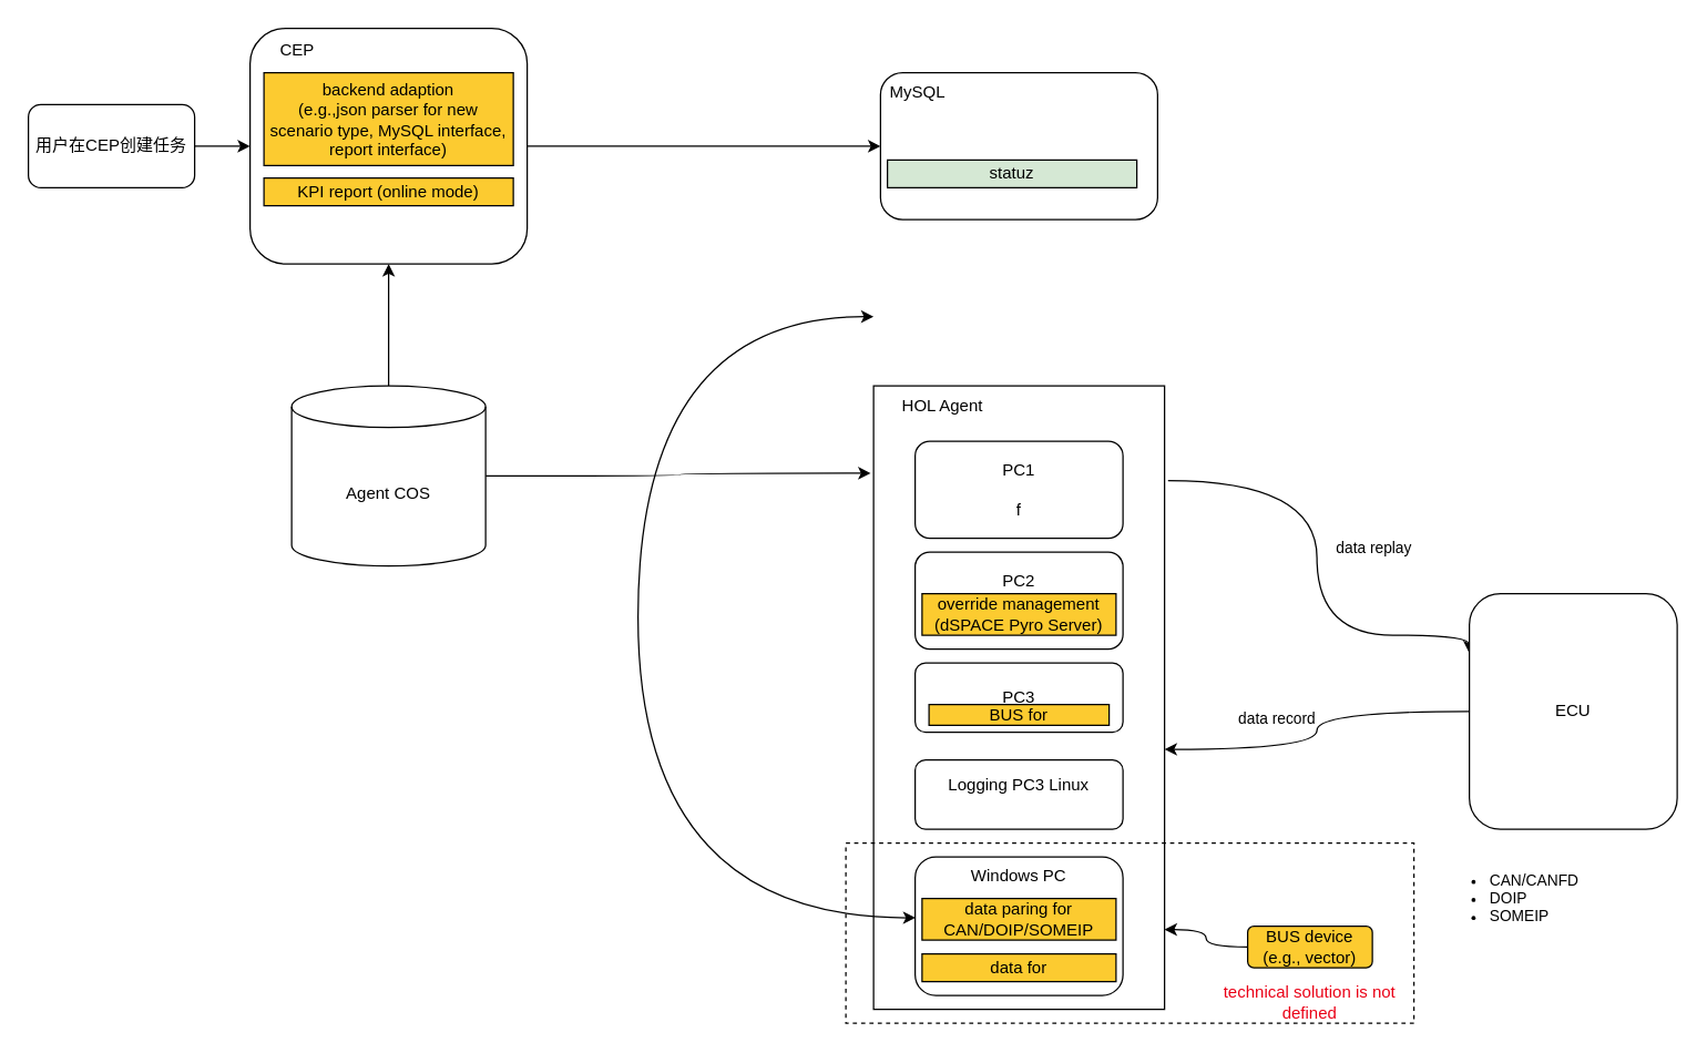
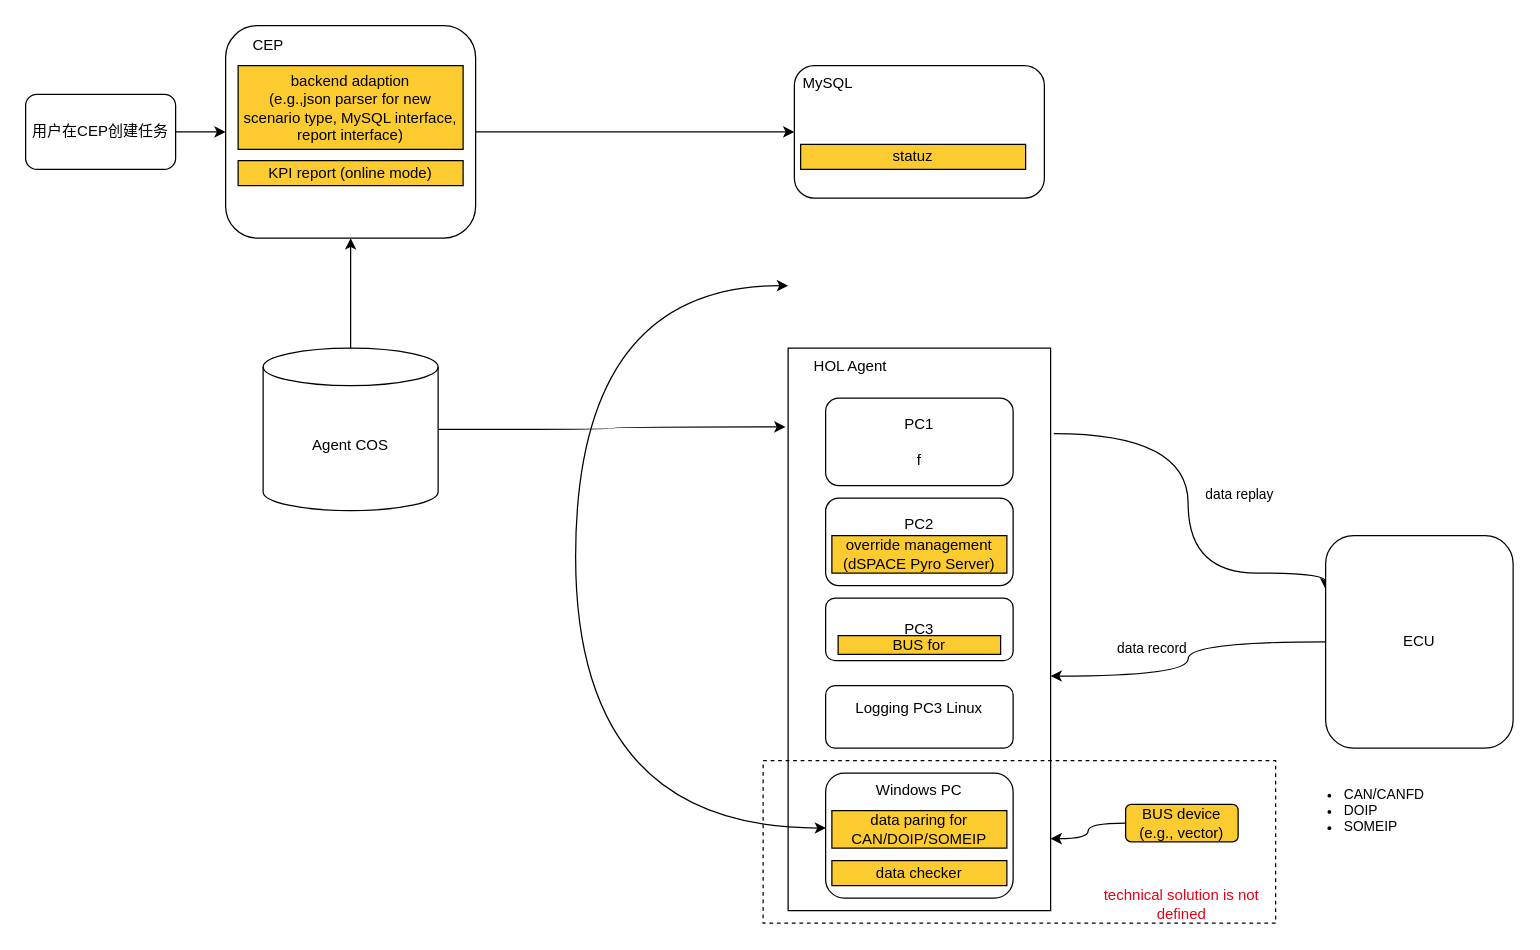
  <mxCell id="0" />
  <mxCell id="1" parent="0" />
  <mxCell id="2" value="&lt;div align=&quot;left&quot;&gt;&lt;ul&gt;&lt;li&gt;CAN/CANFD&lt;/li&gt;&lt;li&gt;DOIP&lt;/li&gt;&lt;li&gt;SOMEIP&lt;/li&gt;&lt;/ul&gt;&lt;/div&gt;" style="edgeLabel;html=1;align=left;verticalAlign=middle;resizable=0;points=[];" vertex="1" connectable="0" parent="1"><mxGeometry x="1150" y="647.997" as="geometry"><mxPoint x="-117" as="offset" /></mxGeometry></mxCell>
  <mxCell id="3" style="edgeStyle=orthogonalEdgeStyle;orthogonalLoop=1;jettySize=auto;html=1;exitX=1.012;exitY=0.152;exitDx=0;exitDy=0;exitPerimeter=0;curved=1;" edge="1" parent="1" source="5"><mxGeometry relative="1" as="geometry"><mxPoint x="1060" y="471" as="targetPoint" /><Array as="points"><mxPoint x="950" y="346" /><mxPoint x="950" y="458" /><mxPoint x="1060" y="458" /></Array></mxGeometry></mxCell>
  <mxCell id="4" value="data replay" style="edgeLabel;html=1;align=center;verticalAlign=middle;resizable=0;points=[];" vertex="1" connectable="0" parent="3"><mxGeometry x="-0.324" y="2" relative="1" as="geometry"><mxPoint x="38" y="40" as="offset" /></mxGeometry></mxCell>
  <mxCell id="5" value="" style="rounded=0;whiteSpace=wrap;html=1;" vertex="1" parent="1"><mxGeometry x="630" y="278" width="210" height="450" as="geometry" /></mxCell>
  <mxCell id="6" style="edgeStyle=orthogonalEdgeStyle;rounded=0;orthogonalLoop=1;jettySize=auto;html=1;entryX=0.5;entryY=1;entryDx=0;entryDy=0;" edge="1" parent="1" source="8" target="33"><mxGeometry relative="1" as="geometry"><mxPoint x="260" y="190" as="targetPoint" /></mxGeometry></mxCell>
  <mxCell id="7" style="edgeStyle=orthogonalEdgeStyle;curved=1;orthogonalLoop=1;jettySize=auto;html=1;entryX=-0.01;entryY=0.14;entryDx=0;entryDy=0;entryPerimeter=0;" edge="1" parent="1" source="8" target="5"><mxGeometry relative="1" as="geometry"><mxPoint x="630" y="338" as="targetPoint" /></mxGeometry></mxCell>
  <mxCell id="8" value="Agent COS" style="shape=cylinder3;whiteSpace=wrap;html=1;boundedLbl=1;backgroundOutline=1;size=15;" vertex="1" parent="1"><mxGeometry x="210" y="278" width="140" height="130" as="geometry" /></mxCell>
  <mxCell id="9" style="edgeStyle=orthogonalEdgeStyle;rounded=0;orthogonalLoop=1;jettySize=auto;html=1;entryX=0;entryY=0.5;entryDx=0;entryDy=0;exitX=1;exitY=0.5;exitDx=0;exitDy=0;" edge="1" parent="1" source="33" target="16"><mxGeometry relative="1" as="geometry"><mxPoint x="360" y="73" as="sourcePoint" /><mxPoint x="470" y="73.5" as="targetPoint" /></mxGeometry></mxCell>
  <mxCell id="10" value="&lt;div&gt;PC1&lt;/div&gt;&lt;div&gt;&lt;br&gt;&lt;/div&gt;&lt;div&gt;f&lt;br&gt;&lt;/div&gt;" style="rounded=1;whiteSpace=wrap;html=1;" vertex="1" parent="1"><mxGeometry x="660" y="318" width="150" height="70" as="geometry" /></mxCell>
  <mxCell id="11" value="&lt;div&gt;PC3&lt;/div&gt;" style="rounded=1;whiteSpace=wrap;html=1;" vertex="1" parent="1"><mxGeometry x="660" y="478" width="150" height="50" as="geometry" /></mxCell>
  <mxCell id="12" value="&lt;div&gt;&lt;br&gt;&lt;/div&gt;&lt;div&gt;&lt;br&gt;&lt;/div&gt;&lt;div&gt;&lt;br&gt;&lt;/div&gt;&lt;div&gt;Logging PC3 Linux&lt;/div&gt;&lt;div&gt;&lt;br&gt;&lt;/div&gt;&lt;div&gt;&lt;br&gt;&lt;/div&gt;&lt;div&gt;&lt;br&gt;&lt;/div&gt;&lt;div&gt;&lt;br&gt;&lt;/div&gt;" style="rounded=1;whiteSpace=wrap;html=1;" vertex="1" parent="1"><mxGeometry x="660" y="548" width="150" height="50" as="geometry" /></mxCell>
  <mxCell id="13" value="HOL Agent" style="text;html=1;strokeColor=none;fillColor=none;align=center;verticalAlign=middle;whiteSpace=wrap;rounded=0;" vertex="1" parent="1"><mxGeometry x="630" y="278" width="100" height="30" as="geometry" /></mxCell>
  <mxCell id="14" style="edgeStyle=orthogonalEdgeStyle;curved=1;orthogonalLoop=1;jettySize=auto;html=1;entryX=1;entryY=0.583;entryDx=0;entryDy=0;entryPerimeter=0;" edge="1" parent="1" source="15" target="5"><mxGeometry relative="1" as="geometry" /></mxCell>
  <mxCell id="15" value="ECU" style="rounded=1;whiteSpace=wrap;html=1;" vertex="1" parent="1"><mxGeometry x="1060" y="428" width="150" height="170" as="geometry" /></mxCell>
  <mxCell id="16" value="" style="rounded=1;whiteSpace=wrap;html=1;" vertex="1" parent="1"><mxGeometry x="635" y="52" width="200" height="106" as="geometry" /></mxCell>
- <mxCell id="17" value="statuz" style="rounded=0;whiteSpace=wrap;html=1;fillColor=#d5e8d4;" vertex="1" parent="1"><mxGeometry x="640" y="115" width="180" height="20" as="geometry" /></mxCell>
+ <mxCell id="17" value="statuz" style="rounded=0;whiteSpace=wrap;html=1;fillColor=#FCCB30;" vertex="1" parent="1"><mxGeometry x="640" y="115" width="180" height="20" as="geometry" /></mxCell>
  <mxCell id="18" value="MySQL" style="text;whiteSpace=wrap;html=1;" vertex="1" parent="1"><mxGeometry x="640" y="52" width="90" height="30" as="geometry" /></mxCell>
  <mxCell id="19" value="data record" style="edgeLabel;html=1;align=center;verticalAlign=middle;resizable=0;points=[];" vertex="1" connectable="0" parent="1"><mxGeometry x="920" y="517.997" as="geometry" /></mxCell>
  <mxCell id="20" style="edgeStyle=orthogonalEdgeStyle;curved=1;orthogonalLoop=1;jettySize=auto;html=1;entryX=1;entryY=0.872;entryDx=0;entryDy=0;entryPerimeter=0;" edge="1" parent="1" source="21" target="5"><mxGeometry relative="1" as="geometry" /></mxCell>
- <mxCell id="21" value="BUS device (e.g., vector)" style="rounded=1;whiteSpace=wrap;html=1;fillColor=#FCCB30;" vertex="1" parent="1"><mxGeometry x="900" y="668" width="90" height="30" as="geometry" /></mxCell>
+ <mxCell id="21" value="BUS device (e.g., vector)" style="rounded=1;whiteSpace=wrap;html=1;fillColor=#FCCB30;" vertex="1" parent="1"><mxGeometry x="900" y="643" width="90" height="30" as="geometry" /></mxCell>
  <mxCell id="22" value="&lt;div&gt;Windows PC&lt;br&gt;&lt;/div&gt;&lt;div&gt;&lt;br&gt;&lt;/div&gt;&lt;div&gt;&lt;br&gt;&lt;/div&gt;&lt;div&gt;&lt;br&gt;&lt;/div&gt;&lt;div&gt;&lt;br&gt;&lt;/div&gt;&lt;div&gt;&lt;br&gt;&lt;/div&gt;" style="rounded=1;whiteSpace=wrap;html=1;" vertex="1" parent="1"><mxGeometry x="660" y="618" width="150" height="100" as="geometry" /></mxCell>
  <mxCell id="23" style="edgeStyle=orthogonalEdgeStyle;curved=1;orthogonalLoop=1;jettySize=auto;html=1;exitX=0.002;exitY=0.439;exitDx=0;exitDy=0;exitPerimeter=0;strokeColor=default;startArrow=classic;startFill=1;" edge="1" parent="1" source="22"><mxGeometry relative="1" as="geometry"><Array as="points"><mxPoint x="460" y="662" /><mxPoint x="460" y="228" /></Array><mxPoint x="630" y="228" as="targetPoint" /></mxGeometry></mxCell>
  <mxCell id="24" value="data paring for CAN/DOIP/SOMEIP" style="rounded=0;whiteSpace=wrap;html=1;fillColor=#FCCB30;" vertex="1" parent="1"><mxGeometry x="665" y="648" width="140" height="30" as="geometry" /></mxCell>
- <mxCell id="25" value="data for" style="rounded=0;whiteSpace=wrap;html=1;fillColor=#FCCB30;" vertex="1" parent="1"><mxGeometry x="665" y="688" width="140" height="20" as="geometry" /></mxCell>
+ <mxCell id="25" value="data checker" style="rounded=0;whiteSpace=wrap;html=1;fillColor=#FCCB30;" vertex="1" parent="1"><mxGeometry x="665" y="688" width="140" height="20" as="geometry" /></mxCell>
  <mxCell id="26" value="&lt;div&gt;PC2&lt;/div&gt;&lt;div&gt;&lt;br&gt;&lt;/div&gt;&lt;div&gt;f&lt;/div&gt;" style="rounded=1;whiteSpace=wrap;html=1;" vertex="1" parent="1"><mxGeometry x="660" y="398" width="150" height="70" as="geometry" /></mxCell>
  <mxCell id="27" value="override management (dSPACE Pyro Server)" style="rounded=0;whiteSpace=wrap;html=1;fillColor=#FCCB30;" vertex="1" parent="1"><mxGeometry x="665" y="428" width="140" height="30" as="geometry" /></mxCell>
  <mxCell id="28" value="BUS for" style="rounded=0;whiteSpace=wrap;html=1;fillColor=#FCCB30;" vertex="1" parent="1"><mxGeometry x="670" y="508" width="130" height="15" as="geometry" /></mxCell>
  <mxCell id="29" value="" style="rounded=0;whiteSpace=wrap;html=1;dashed=1;fillStyle=zigzag-line;glass=0;fillColor=none;" vertex="1" parent="1"><mxGeometry x="610" y="608" width="410" height="130" as="geometry" /></mxCell>
  <mxCell id="30" value="&lt;font color=&quot;#EA0016&quot;&gt;technical solution is not defined&lt;/font&gt;" style="text;html=1;strokeColor=none;fillColor=none;align=center;verticalAlign=middle;whiteSpace=wrap;rounded=0;" vertex="1" parent="1"><mxGeometry x="870" y="708" width="150" height="30" as="geometry" /></mxCell>
  <mxCell id="31" style="edgeStyle=orthogonalEdgeStyle;rounded=0;orthogonalLoop=1;jettySize=auto;html=1;entryX=0;entryY=0.5;entryDx=0;entryDy=0;" edge="1" parent="1" source="32" target="33"><mxGeometry relative="1" as="geometry" /></mxCell>
  <mxCell id="32" value="用户在CEP创建任务" style="rounded=1;whiteSpace=wrap;html=1;" vertex="1" parent="1"><mxGeometry x="20" y="75" width="120" height="60" as="geometry" /></mxCell>
  <mxCell id="33" value="" style="rounded=1;whiteSpace=wrap;html=1;" vertex="1" parent="1"><mxGeometry x="180" y="20" width="200" height="170" as="geometry" /></mxCell>
  <mxCell id="34" value="KPI report (online mode)" style="rounded=0;whiteSpace=wrap;html=1;fillColor=#FCCB30;" vertex="1" parent="1"><mxGeometry x="190" y="128" width="180" height="20" as="geometry" /></mxCell>
  <mxCell id="35" value="CEP" style="text;whiteSpace=wrap;html=1;" vertex="1" parent="1"><mxGeometry x="200" y="22" width="90" height="30" as="geometry" /></mxCell>
  <mxCell id="36" value="&lt;div&gt;backend adaption&lt;/div&gt;&lt;div&gt;(e.g.,json parser for new scenario type, MySQL interface, report interface)&lt;br&gt;&lt;/div&gt;" style="rounded=0;whiteSpace=wrap;html=1;fillColor=#FCCB30;" vertex="1" parent="1"><mxGeometry x="190" y="52" width="180" height="67" as="geometry" /></mxCell>
